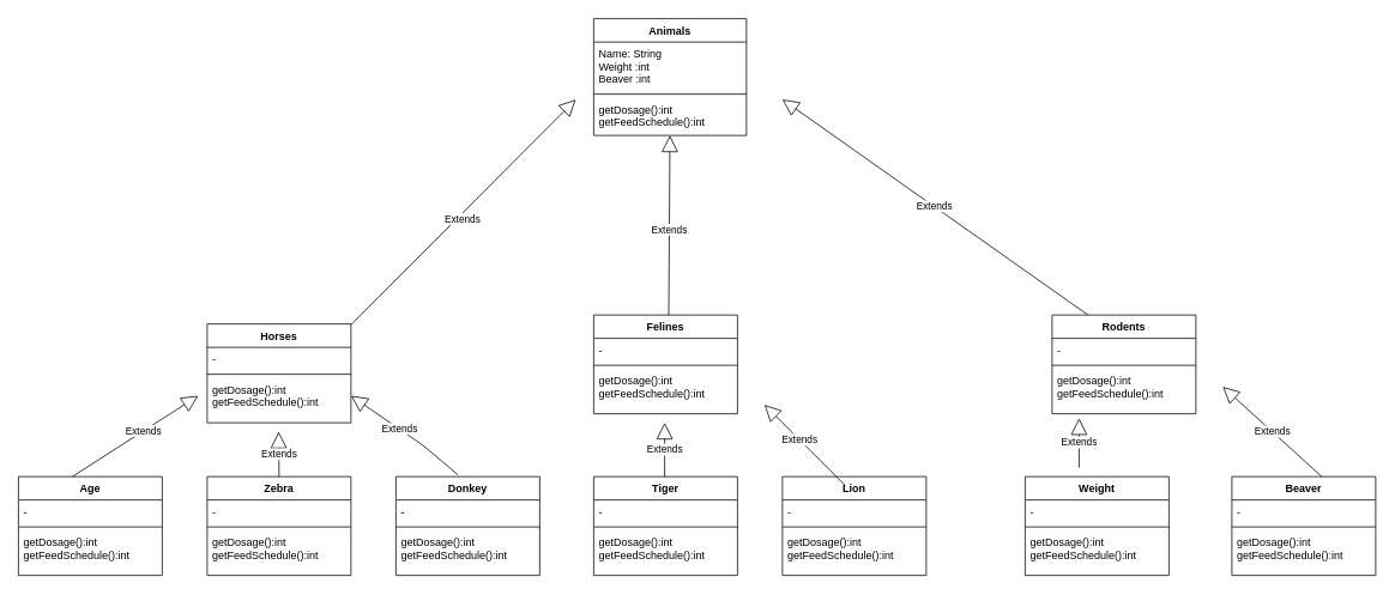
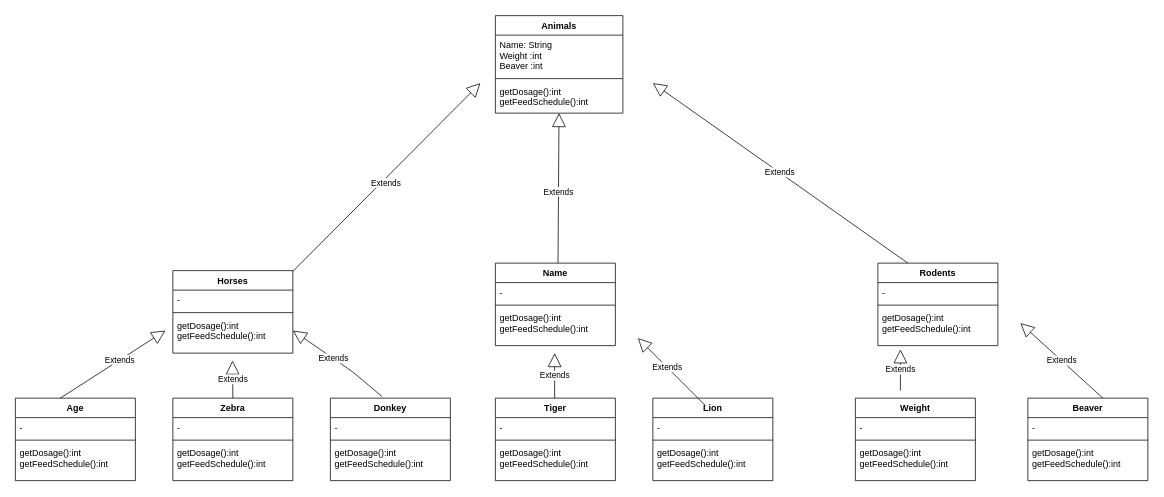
  <mxCell id="0" />
  <mxCell id="1" parent="0" />
  <mxCell id="2" value="Animals" style="swimlane;fontStyle=1;align=center;verticalAlign=top;childLayout=stackLayout;horizontal=1;startSize=26;horizontalStack=0;resizeParent=1;resizeParentMax=0;resizeLast=0;collapsible=1;marginBottom=0;" vertex="1" parent="1"><mxGeometry x="660" y="20" width="170" height="130" as="geometry" /></mxCell>
  <mxCell id="3" value="Name: String&#10;Weight :int&#10;Beaver :int" style="text;strokeColor=none;fillColor=none;align=left;verticalAlign=top;spacingLeft=4;spacingRight=4;overflow=hidden;rotatable=0;points=[[0,0.5],[1,0.5]];portConstraint=eastwest;" vertex="1" parent="2"><mxGeometry y="26" width="170" height="54" as="geometry" /></mxCell>
  <mxCell id="4" value="" style="line;strokeWidth=1;fillColor=none;align=left;verticalAlign=middle;spacingTop=-1;spacingLeft=3;spacingRight=3;rotatable=0;labelPosition=right;points=[];portConstraint=eastwest;" vertex="1" parent="2"><mxGeometry y="80" width="170" height="8" as="geometry" /></mxCell>
  <mxCell id="5" value="getDosage():int&#10;getFeedSchedule():int" style="text;strokeColor=none;fillColor=none;align=left;verticalAlign=top;spacingLeft=4;spacingRight=4;overflow=hidden;rotatable=0;points=[[0,0.5],[1,0.5]];portConstraint=eastwest;" vertex="1" parent="2"><mxGeometry y="88" width="170" height="42" as="geometry" /></mxCell>
  <mxCell id="6" value="Horses" style="swimlane;fontStyle=1;align=center;verticalAlign=top;childLayout=stackLayout;horizontal=1;startSize=26;horizontalStack=0;resizeParent=1;resizeParentMax=0;resizeLast=0;collapsible=1;marginBottom=0;labelBackgroundColor=none;fontColor=#000000;" vertex="1" parent="1"><mxGeometry x="230" y="360" width="160" height="110" as="geometry" /></mxCell>
  <mxCell id="7" value="-" style="text;strokeColor=none;fillColor=none;align=left;verticalAlign=top;spacingLeft=4;spacingRight=4;overflow=hidden;rotatable=0;points=[[0,0.5],[1,0.5]];portConstraint=eastwest;" vertex="1" parent="6"><mxGeometry y="26" width="160" height="26" as="geometry" /></mxCell>
  <mxCell id="8" value="" style="line;strokeWidth=1;fillColor=none;align=left;verticalAlign=middle;spacingTop=-1;spacingLeft=3;spacingRight=3;rotatable=0;labelPosition=right;points=[];portConstraint=eastwest;" vertex="1" parent="6"><mxGeometry y="52" width="160" height="8" as="geometry" /></mxCell>
  <mxCell id="9" value="getDosage():int&#10;getFeedSchedule():int" style="text;strokeColor=none;fillColor=none;align=left;verticalAlign=top;spacingLeft=4;spacingRight=4;overflow=hidden;rotatable=0;points=[[0,0.5],[1,0.5]];portConstraint=eastwest;" vertex="1" parent="6"><mxGeometry y="60" width="160" height="50" as="geometry" /></mxCell>
- <mxCell id="10" value="Felines" style="swimlane;fontStyle=1;align=center;verticalAlign=top;childLayout=stackLayout;horizontal=1;startSize=26;horizontalStack=0;resizeParent=1;resizeParentMax=0;resizeLast=0;collapsible=1;marginBottom=0;labelBackgroundColor=none;fontColor=#000000;" vertex="1" parent="1"><mxGeometry x="660" y="350" width="160" height="110" as="geometry" /></mxCell>
+ <mxCell id="10" value="Name" style="swimlane;fontStyle=1;align=center;verticalAlign=top;childLayout=stackLayout;horizontal=1;startSize=26;horizontalStack=0;resizeParent=1;resizeParentMax=0;resizeLast=0;collapsible=1;marginBottom=0;labelBackgroundColor=none;fontColor=#000000;" vertex="1" parent="1"><mxGeometry x="660" y="350" width="160" height="110" as="geometry" /></mxCell>
  <mxCell id="11" value="-" style="text;strokeColor=none;fillColor=none;align=left;verticalAlign=top;spacingLeft=4;spacingRight=4;overflow=hidden;rotatable=0;points=[[0,0.5],[1,0.5]];portConstraint=eastwest;" vertex="1" parent="10"><mxGeometry y="26" width="160" height="26" as="geometry" /></mxCell>
  <mxCell id="12" value="" style="line;strokeWidth=1;fillColor=none;align=left;verticalAlign=middle;spacingTop=-1;spacingLeft=3;spacingRight=3;rotatable=0;labelPosition=right;points=[];portConstraint=eastwest;" vertex="1" parent="10"><mxGeometry y="52" width="160" height="8" as="geometry" /></mxCell>
  <mxCell id="13" value="getDosage():int&#10;getFeedSchedule():int" style="text;strokeColor=none;fillColor=none;align=left;verticalAlign=top;spacingLeft=4;spacingRight=4;overflow=hidden;rotatable=0;points=[[0,0.5],[1,0.5]];portConstraint=eastwest;" vertex="1" parent="10"><mxGeometry y="60" width="160" height="50" as="geometry" /></mxCell>
  <mxCell id="14" value="Rodents" style="swimlane;fontStyle=1;align=center;verticalAlign=top;childLayout=stackLayout;horizontal=1;startSize=26;horizontalStack=0;resizeParent=1;resizeParentMax=0;resizeLast=0;collapsible=1;marginBottom=0;labelBackgroundColor=none;fontColor=#000000;" vertex="1" parent="1"><mxGeometry x="1170" y="350" width="160" height="110" as="geometry" /></mxCell>
  <mxCell id="15" value="-" style="text;strokeColor=none;fillColor=none;align=left;verticalAlign=top;spacingLeft=4;spacingRight=4;overflow=hidden;rotatable=0;points=[[0,0.5],[1,0.5]];portConstraint=eastwest;" vertex="1" parent="14"><mxGeometry y="26" width="160" height="26" as="geometry" /></mxCell>
  <mxCell id="16" value="" style="line;strokeWidth=1;fillColor=none;align=left;verticalAlign=middle;spacingTop=-1;spacingLeft=3;spacingRight=3;rotatable=0;labelPosition=right;points=[];portConstraint=eastwest;" vertex="1" parent="14"><mxGeometry y="52" width="160" height="8" as="geometry" /></mxCell>
  <mxCell id="17" value="getDosage():int&#10;getFeedSchedule():int" style="text;strokeColor=none;fillColor=none;align=left;verticalAlign=top;spacingLeft=4;spacingRight=4;overflow=hidden;rotatable=0;points=[[0,0.5],[1,0.5]];portConstraint=eastwest;" vertex="1" parent="14"><mxGeometry y="60" width="160" height="50" as="geometry" /></mxCell>
  <mxCell id="18" value="Extends" style="endArrow=block;endSize=16;endFill=0;html=1;fontColor=#000000;exitX=1;exitY=0.009;exitDx=0;exitDy=0;exitPerimeter=0;" edge="1" parent="1" source="6"><mxGeometry x="-0.037" y="-4" width="160" relative="1" as="geometry"><mxPoint x="399.959" y="350" as="sourcePoint" /><mxPoint x="640" y="110" as="targetPoint" /><Array as="points" /><mxPoint as="offset" /></mxGeometry></mxCell>
  <mxCell id="19" value="Extends" style="endArrow=block;endSize=16;endFill=0;html=1;fontColor=#000000;exitX=0.25;exitY=0;exitDx=0;exitDy=0;" edge="1" parent="1" source="14"><mxGeometry x="0.004" width="160" relative="1" as="geometry"><mxPoint x="930.667" y="310" as="sourcePoint" /><mxPoint x="870" y="110" as="targetPoint" /><Array as="points" /><mxPoint as="offset" /></mxGeometry></mxCell>
  <mxCell id="20" value="Extends" style="endArrow=block;endSize=16;endFill=0;html=1;fontColor=#000000;exitX=0.522;exitY=0;exitDx=0;exitDy=0;exitPerimeter=0;" edge="1" parent="1" source="10" target="5"><mxGeometry x="-0.055" width="160" relative="1" as="geometry"><mxPoint x="649.014" y="390" as="sourcePoint" /><mxPoint x="710" y="260" as="targetPoint" /><Array as="points" /><mxPoint as="offset" /></mxGeometry></mxCell>
  <mxCell id="21" value="Age" style="swimlane;fontStyle=1;align=center;verticalAlign=top;childLayout=stackLayout;horizontal=1;startSize=26;horizontalStack=0;resizeParent=1;resizeParentMax=0;resizeLast=0;collapsible=1;marginBottom=0;labelBackgroundColor=none;fontColor=#000000;" vertex="1" parent="1"><mxGeometry x="20" y="530" width="160" height="110" as="geometry" /></mxCell>
  <mxCell id="22" value="-" style="text;strokeColor=none;fillColor=none;align=left;verticalAlign=top;spacingLeft=4;spacingRight=4;overflow=hidden;rotatable=0;points=[[0,0.5],[1,0.5]];portConstraint=eastwest;" vertex="1" parent="21"><mxGeometry y="26" width="160" height="26" as="geometry" /></mxCell>
  <mxCell id="23" value="" style="line;strokeWidth=1;fillColor=none;align=left;verticalAlign=middle;spacingTop=-1;spacingLeft=3;spacingRight=3;rotatable=0;labelPosition=right;points=[];portConstraint=eastwest;" vertex="1" parent="21"><mxGeometry y="52" width="160" height="8" as="geometry" /></mxCell>
  <mxCell id="24" value="getDosage():int&#10;getFeedSchedule():int" style="text;strokeColor=none;fillColor=none;align=left;verticalAlign=top;spacingLeft=4;spacingRight=4;overflow=hidden;rotatable=0;points=[[0,0.5],[1,0.5]];portConstraint=eastwest;" vertex="1" parent="21"><mxGeometry y="60" width="160" height="50" as="geometry" /></mxCell>
  <mxCell id="25" value="Zebra" style="swimlane;fontStyle=1;align=center;verticalAlign=top;childLayout=stackLayout;horizontal=1;startSize=26;horizontalStack=0;resizeParent=1;resizeParentMax=0;resizeLast=0;collapsible=1;marginBottom=0;labelBackgroundColor=none;fontColor=#000000;" vertex="1" parent="1"><mxGeometry x="230" y="530" width="160" height="110" as="geometry" /></mxCell>
  <mxCell id="26" value="-" style="text;strokeColor=none;fillColor=none;align=left;verticalAlign=top;spacingLeft=4;spacingRight=4;overflow=hidden;rotatable=0;points=[[0,0.5],[1,0.5]];portConstraint=eastwest;" vertex="1" parent="25"><mxGeometry y="26" width="160" height="26" as="geometry" /></mxCell>
  <mxCell id="27" value="" style="line;strokeWidth=1;fillColor=none;align=left;verticalAlign=middle;spacingTop=-1;spacingLeft=3;spacingRight=3;rotatable=0;labelPosition=right;points=[];portConstraint=eastwest;" vertex="1" parent="25"><mxGeometry y="52" width="160" height="8" as="geometry" /></mxCell>
  <mxCell id="28" value="getDosage():int&#10;getFeedSchedule():int" style="text;strokeColor=none;fillColor=none;align=left;verticalAlign=top;spacingLeft=4;spacingRight=4;overflow=hidden;rotatable=0;points=[[0,0.5],[1,0.5]];portConstraint=eastwest;" vertex="1" parent="25"><mxGeometry y="60" width="160" height="50" as="geometry" /></mxCell>
  <mxCell id="29" value="Donkey" style="swimlane;fontStyle=1;align=center;verticalAlign=top;childLayout=stackLayout;horizontal=1;startSize=26;horizontalStack=0;resizeParent=1;resizeParentMax=0;resizeLast=0;collapsible=1;marginBottom=0;labelBackgroundColor=none;fontColor=#000000;" vertex="1" parent="1"><mxGeometry x="440" y="530" width="160" height="110" as="geometry" /></mxCell>
  <mxCell id="30" value="-" style="text;strokeColor=none;fillColor=none;align=left;verticalAlign=top;spacingLeft=4;spacingRight=4;overflow=hidden;rotatable=0;points=[[0,0.5],[1,0.5]];portConstraint=eastwest;" vertex="1" parent="29"><mxGeometry y="26" width="160" height="26" as="geometry" /></mxCell>
  <mxCell id="31" value="" style="line;strokeWidth=1;fillColor=none;align=left;verticalAlign=middle;spacingTop=-1;spacingLeft=3;spacingRight=3;rotatable=0;labelPosition=right;points=[];portConstraint=eastwest;" vertex="1" parent="29"><mxGeometry y="52" width="160" height="8" as="geometry" /></mxCell>
  <mxCell id="32" value="getDosage():int&#10;getFeedSchedule():int" style="text;strokeColor=none;fillColor=none;align=left;verticalAlign=top;spacingLeft=4;spacingRight=4;overflow=hidden;rotatable=0;points=[[0,0.5],[1,0.5]];portConstraint=eastwest;" vertex="1" parent="29"><mxGeometry y="60" width="160" height="50" as="geometry" /></mxCell>
  <mxCell id="33" value="Tiger" style="swimlane;fontStyle=1;align=center;verticalAlign=top;childLayout=stackLayout;horizontal=1;startSize=26;horizontalStack=0;resizeParent=1;resizeParentMax=0;resizeLast=0;collapsible=1;marginBottom=0;labelBackgroundColor=none;fontColor=#000000;" vertex="1" parent="1"><mxGeometry x="660" y="530" width="160" height="110" as="geometry" /></mxCell>
  <mxCell id="34" value="-" style="text;strokeColor=none;fillColor=none;align=left;verticalAlign=top;spacingLeft=4;spacingRight=4;overflow=hidden;rotatable=0;points=[[0,0.5],[1,0.5]];portConstraint=eastwest;" vertex="1" parent="33"><mxGeometry y="26" width="160" height="26" as="geometry" /></mxCell>
  <mxCell id="35" value="" style="line;strokeWidth=1;fillColor=none;align=left;verticalAlign=middle;spacingTop=-1;spacingLeft=3;spacingRight=3;rotatable=0;labelPosition=right;points=[];portConstraint=eastwest;" vertex="1" parent="33"><mxGeometry y="52" width="160" height="8" as="geometry" /></mxCell>
  <mxCell id="36" value="getDosage():int&#10;getFeedSchedule():int" style="text;strokeColor=none;fillColor=none;align=left;verticalAlign=top;spacingLeft=4;spacingRight=4;overflow=hidden;rotatable=0;points=[[0,0.5],[1,0.5]];portConstraint=eastwest;" vertex="1" parent="33"><mxGeometry y="60" width="160" height="50" as="geometry" /></mxCell>
  <mxCell id="37" value="Lion" style="swimlane;fontStyle=1;align=center;verticalAlign=top;childLayout=stackLayout;horizontal=1;startSize=26;horizontalStack=0;resizeParent=1;resizeParentMax=0;resizeLast=0;collapsible=1;marginBottom=0;labelBackgroundColor=none;fontColor=#000000;" vertex="1" parent="1"><mxGeometry x="870" y="530" width="160" height="110" as="geometry" /></mxCell>
  <mxCell id="38" value="-" style="text;strokeColor=none;fillColor=none;align=left;verticalAlign=top;spacingLeft=4;spacingRight=4;overflow=hidden;rotatable=0;points=[[0,0.5],[1,0.5]];portConstraint=eastwest;" vertex="1" parent="37"><mxGeometry y="26" width="160" height="26" as="geometry" /></mxCell>
  <mxCell id="39" value="" style="line;strokeWidth=1;fillColor=none;align=left;verticalAlign=middle;spacingTop=-1;spacingLeft=3;spacingRight=3;rotatable=0;labelPosition=right;points=[];portConstraint=eastwest;" vertex="1" parent="37"><mxGeometry y="52" width="160" height="8" as="geometry" /></mxCell>
  <mxCell id="40" value="getDosage():int&#10;getFeedSchedule():int" style="text;strokeColor=none;fillColor=none;align=left;verticalAlign=top;spacingLeft=4;spacingRight=4;overflow=hidden;rotatable=0;points=[[0,0.5],[1,0.5]];portConstraint=eastwest;" vertex="1" parent="37"><mxGeometry y="60" width="160" height="50" as="geometry" /></mxCell>
  <mxCell id="41" value="Beaver" style="swimlane;fontStyle=1;align=center;verticalAlign=top;childLayout=stackLayout;horizontal=1;startSize=26;horizontalStack=0;resizeParent=1;resizeParentMax=0;resizeLast=0;collapsible=1;marginBottom=0;labelBackgroundColor=none;fontColor=#000000;" vertex="1" parent="1"><mxGeometry x="1370" y="530" width="160" height="110" as="geometry" /></mxCell>
  <mxCell id="42" value="-" style="text;strokeColor=none;fillColor=none;align=left;verticalAlign=top;spacingLeft=4;spacingRight=4;overflow=hidden;rotatable=0;points=[[0,0.5],[1,0.5]];portConstraint=eastwest;" vertex="1" parent="41"><mxGeometry y="26" width="160" height="26" as="geometry" /></mxCell>
  <mxCell id="43" value="" style="line;strokeWidth=1;fillColor=none;align=left;verticalAlign=middle;spacingTop=-1;spacingLeft=3;spacingRight=3;rotatable=0;labelPosition=right;points=[];portConstraint=eastwest;" vertex="1" parent="41"><mxGeometry y="52" width="160" height="8" as="geometry" /></mxCell>
  <mxCell id="44" value="getDosage():int&#10;getFeedSchedule():int" style="text;strokeColor=none;fillColor=none;align=left;verticalAlign=top;spacingLeft=4;spacingRight=4;overflow=hidden;rotatable=0;points=[[0,0.5],[1,0.5]];portConstraint=eastwest;" vertex="1" parent="41"><mxGeometry y="60" width="160" height="50" as="geometry" /></mxCell>
  <mxCell id="45" value="Weight" style="swimlane;fontStyle=1;align=center;verticalAlign=top;childLayout=stackLayout;horizontal=1;startSize=26;horizontalStack=0;resizeParent=1;resizeParentMax=0;resizeLast=0;collapsible=1;marginBottom=0;labelBackgroundColor=none;fontColor=#000000;" vertex="1" parent="1"><mxGeometry x="1140" y="530" width="160" height="110" as="geometry" /></mxCell>
  <mxCell id="46" value="-" style="text;strokeColor=none;fillColor=none;align=left;verticalAlign=top;spacingLeft=4;spacingRight=4;overflow=hidden;rotatable=0;points=[[0,0.5],[1,0.5]];portConstraint=eastwest;" vertex="1" parent="45"><mxGeometry y="26" width="160" height="26" as="geometry" /></mxCell>
  <mxCell id="47" value="" style="line;strokeWidth=1;fillColor=none;align=left;verticalAlign=middle;spacingTop=-1;spacingLeft=3;spacingRight=3;rotatable=0;labelPosition=right;points=[];portConstraint=eastwest;" vertex="1" parent="45"><mxGeometry y="52" width="160" height="8" as="geometry" /></mxCell>
  <mxCell id="48" value="getDosage():int&#10;getFeedSchedule():int" style="text;strokeColor=none;fillColor=none;align=left;verticalAlign=top;spacingLeft=4;spacingRight=4;overflow=hidden;rotatable=0;points=[[0,0.5],[1,0.5]];portConstraint=eastwest;" vertex="1" parent="45"><mxGeometry y="60" width="160" height="50" as="geometry" /></mxCell>
  <mxCell id="49" value="Extends" style="endArrow=block;endSize=16;endFill=0;html=1;fontColor=#000000;" edge="1" parent="1"><mxGeometry width="160" relative="1" as="geometry"><mxPoint x="739" y="530" as="sourcePoint" /><mxPoint x="739" y="470" as="targetPoint" /><Array as="points"><mxPoint x="739" y="470" /></Array><mxPoint as="offset" /></mxGeometry></mxCell>
  <mxCell id="50" value="Extends" style="endArrow=block;endSize=16;endFill=0;html=1;fontColor=#000000;" edge="1" parent="1"><mxGeometry x="0.125" width="160" relative="1" as="geometry"><mxPoint x="80" y="530" as="sourcePoint" /><mxPoint x="220" y="440" as="targetPoint" /><mxPoint as="offset" /></mxGeometry></mxCell>
  <mxCell id="51" value="Extends" style="endArrow=block;endSize=16;endFill=0;html=1;fontColor=#000000;exitX=0.431;exitY=-0.018;exitDx=0;exitDy=0;exitPerimeter=0;" edge="1" parent="1" source="29"><mxGeometry x="0.125" width="160" relative="1" as="geometry"><mxPoint x="500" y="520" as="sourcePoint" /><mxPoint x="390" y="440" as="targetPoint" /><Array as="points"><mxPoint x="470" y="495" /></Array><mxPoint as="offset" /></mxGeometry></mxCell>
  <mxCell id="52" value="Extends" style="endArrow=block;endSize=16;endFill=0;html=1;fontColor=#000000;" edge="1" parent="1"><mxGeometry width="160" relative="1" as="geometry"><mxPoint x="310" y="530" as="sourcePoint" /><mxPoint x="309.5" y="480" as="targetPoint" /><Array as="points"><mxPoint x="309.5" y="480" /></Array><mxPoint as="offset" /></mxGeometry></mxCell>
  <mxCell id="53" value="Extends" style="endArrow=block;endSize=16;endFill=0;html=1;fontColor=#000000;" edge="1" parent="1"><mxGeometry x="0.125" width="160" relative="1" as="geometry"><mxPoint x="940" y="540" as="sourcePoint" /><mxPoint x="850" y="450" as="targetPoint" /><mxPoint as="offset" /></mxGeometry></mxCell>
  <mxCell id="54" value="Extends" style="endArrow=block;endSize=16;endFill=0;html=1;fontColor=#000000;entryX=0.188;entryY=1.1;entryDx=0;entryDy=0;entryPerimeter=0;" edge="1" parent="1" target="17"><mxGeometry width="160" relative="1" as="geometry"><mxPoint x="1200" y="520" as="sourcePoint" /><mxPoint x="1200" y="490" as="targetPoint" /></mxGeometry></mxCell>
  <mxCell id="55" value="Extends" style="endArrow=block;endSize=16;endFill=0;html=1;fontColor=#000000;" edge="1" parent="1"><mxGeometry width="160" relative="1" as="geometry"><mxPoint x="1470" y="530" as="sourcePoint" /><mxPoint x="1360" y="430" as="targetPoint" /></mxGeometry></mxCell>
